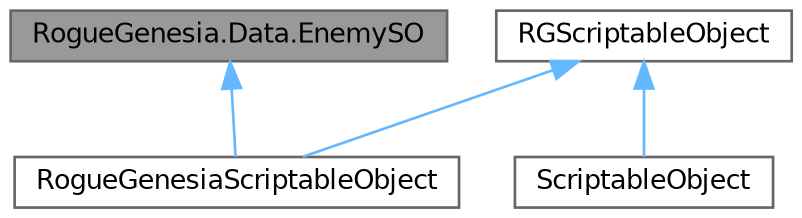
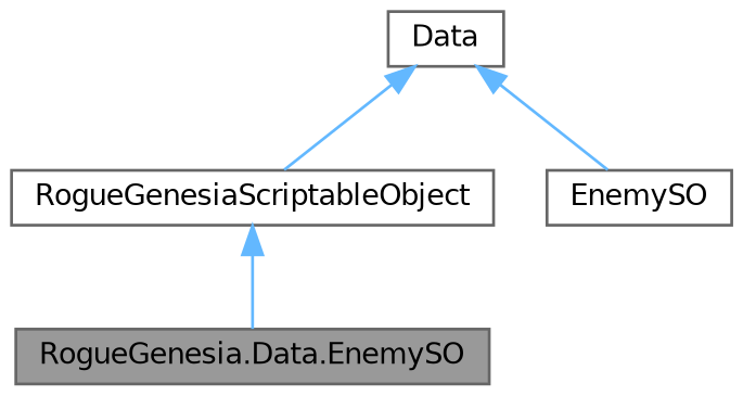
  digraph {
    node [color=gray40 fillcolor=white fontname=Helvetica fontsize=10 shape=box style=filled]
    edge [color=steelblue1 dir=back fontname=Helvetica fontsize=10 labelfontname=Helvetica labelfontsize=10 style=solid]
    n1 [fillcolor=grey60 fontcolor=black height=0.2 label="RogueGenesia.Data.EnemySO" width=0.4]
    n2 [height=0.2 label=RogueGenesiaScriptableObject width=0.4]
-   n3 [height=0.2 label=RGScriptableObject width=0.4]
-   n4 [height=0.2 label=ScriptableObject width=0.4]
-   n1 -> n2
+   n3 [height=0.2 label=Data width=0.4]
+   n4 [height=0.2 label=EnemySO width=0.4]
+   n2 -> n1
    n3 -> n2
    n3 -> n4
  }
